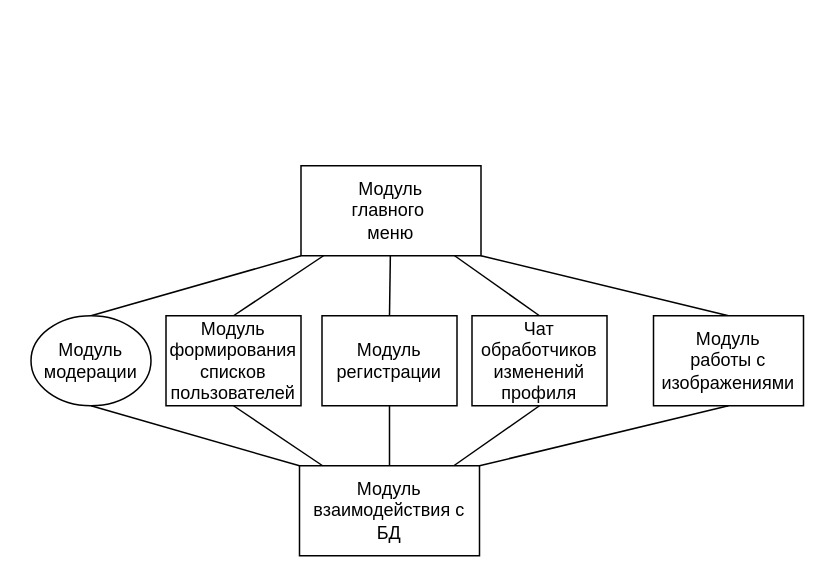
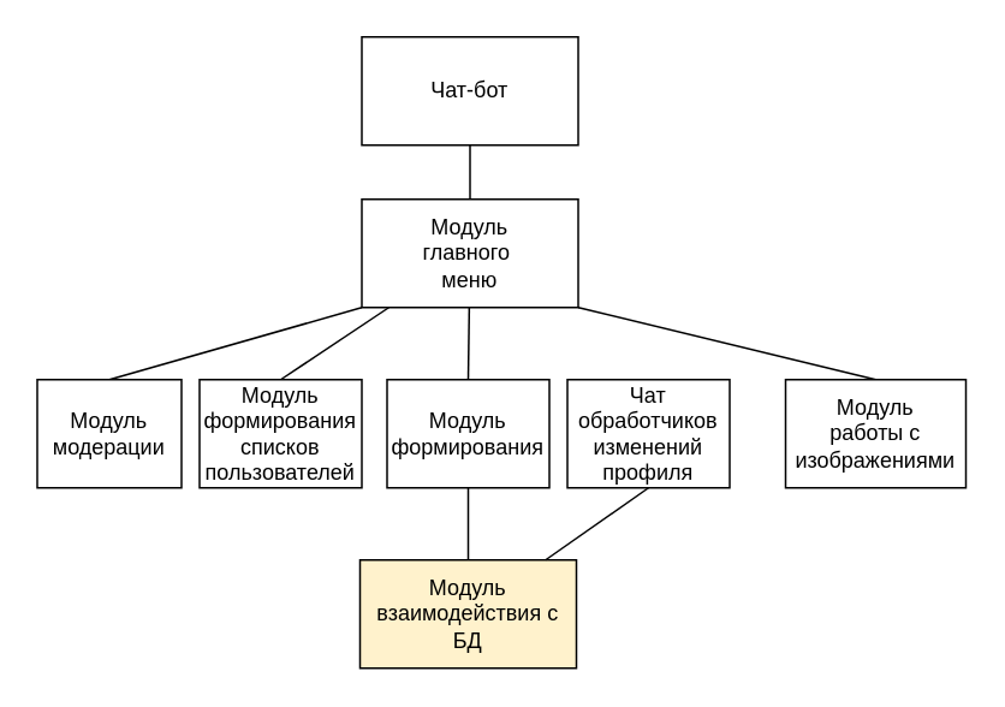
  <mxCell id="0" />
  <mxCell id="1" parent="0" />
+ <mxCell id="2" value="Чат-бот" style="rounded=0;whiteSpace=wrap;html=1;" parent="1" vertex="1"><mxGeometry x="200" y="20" width="120" height="60" as="geometry" /></mxCell>
+ <mxCell id="3" style="edgeStyle=none;rounded=0;orthogonalLoop=1;jettySize=auto;html=1;exitX=0.5;exitY=0;exitDx=0;exitDy=0;entryX=0.5;entryY=1;entryDx=0;entryDy=0;endArrow=none;endFill=0;" parent="1" source="4" target="2" edge="1"><mxGeometry relative="1" as="geometry" /></mxCell>
  <mxCell id="4" value="&lt;span style=&quot;background-color: rgb(255 , 255 , 255)&quot;&gt;Модуль&lt;br&gt;главного&amp;nbsp;&lt;br&gt;меню&lt;/span&gt;" style="rounded=0;whiteSpace=wrap;html=1;" parent="1" vertex="1"><mxGeometry x="200" y="110" width="120" height="60" as="geometry" /></mxCell>
- <mxCell id="5" value="Модуль взаимодействия с БД" style="rounded=0;whiteSpace=wrap;html=1;" parent="1" vertex="1"><mxGeometry x="199" y="310" width="120" height="60" as="geometry" /></mxCell>
- <mxCell id="6" style="edgeStyle=none;rounded=0;orthogonalLoop=1;jettySize=auto;html=1;exitX=0.5;exitY=1;exitDx=0;exitDy=0;endArrow=none;endFill=0;entryX=1;entryY=0;entryDx=0;entryDy=0;" parent="1" source="8" target="5" edge="1"><mxGeometry relative="1" as="geometry"><mxPoint x="260" y="280" as="targetPoint" /></mxGeometry></mxCell>
+ <mxCell id="5" value="Модуль взаимодействия с БД" style="rounded=0;whiteSpace=wrap;html=1;fillColor=#fff2cc;" parent="1" vertex="1"><mxGeometry x="199" y="310" width="120" height="60" as="geometry" /></mxCell>
  <mxCell id="7" style="edgeStyle=none;rounded=0;orthogonalLoop=1;jettySize=auto;html=1;exitX=0.5;exitY=0;exitDx=0;exitDy=0;endArrow=none;endFill=0;" parent="1" source="8" edge="1"><mxGeometry relative="1" as="geometry"><mxPoint x="320" y="170" as="targetPoint" /></mxGeometry></mxCell>
  <mxCell id="8" value="Модуль &lt;br&gt;работы с изображениями" style="rounded=0;whiteSpace=wrap;html=1;" parent="1" vertex="1"><mxGeometry x="435" y="210" width="100" height="60" as="geometry" /></mxCell>
  <mxCell id="9" style="edgeStyle=none;rounded=0;orthogonalLoop=1;jettySize=auto;html=1;exitX=0.5;exitY=1;exitDx=0;exitDy=0;endArrow=none;endFill=0;" parent="1" source="11" target="5" edge="1"><mxGeometry relative="1" as="geometry"><mxPoint x="230" y="270" as="targetPoint" /></mxGeometry></mxCell>
- <mxCell id="10" style="edgeStyle=none;rounded=0;orthogonalLoop=1;jettySize=auto;html=1;exitX=0.5;exitY=0;exitDx=0;exitDy=0;endArrow=none;endFill=0;" parent="1" source="11" target="4" edge="1"><mxGeometry relative="1" as="geometry"><mxPoint x="260" y="170" as="targetPoint" /></mxGeometry></mxCell>
  <mxCell id="11" value="Чат обработчиков изменений &lt;br&gt;профиля" style="rounded=0;whiteSpace=wrap;html=1;" parent="1" vertex="1"><mxGeometry x="314" y="210" width="90" height="60" as="geometry" /></mxCell>
  <mxCell id="12" style="edgeStyle=none;rounded=0;orthogonalLoop=1;jettySize=auto;html=1;exitX=0.5;exitY=1;exitDx=0;exitDy=0;endArrow=none;endFill=0;" parent="1" source="14" target="5" edge="1"><mxGeometry relative="1" as="geometry"><mxPoint x="229" y="280" as="targetPoint" /></mxGeometry></mxCell>
  <mxCell id="13" style="edgeStyle=none;rounded=0;orthogonalLoop=1;jettySize=auto;html=1;exitX=0.5;exitY=0;exitDx=0;exitDy=0;endArrow=none;endFill=0;" parent="1" source="14" target="4" edge="1"><mxGeometry relative="1" as="geometry"><mxPoint x="260" y="170" as="targetPoint" /></mxGeometry></mxCell>
- <mxCell id="14" value="Модуль&lt;br&gt;регистрации" style="rounded=0;whiteSpace=wrap;html=1;" parent="1" vertex="1"><mxGeometry x="214" y="210" width="90" height="60" as="geometry" /></mxCell>
- <mxCell id="15" style="edgeStyle=none;rounded=0;orthogonalLoop=1;jettySize=auto;html=1;exitX=0.5;exitY=1;exitDx=0;exitDy=0;endArrow=none;endFill=0;" parent="1" source="17" target="5" edge="1"><mxGeometry relative="1" as="geometry"><mxPoint x="220" y="290" as="targetPoint" /></mxGeometry></mxCell>
+ <mxCell id="14" value="Модуль&lt;br&gt;формирования" style="rounded=0;whiteSpace=wrap;html=1;" parent="1" vertex="1"><mxGeometry x="214" y="210" width="90" height="60" as="geometry" /></mxCell>
  <mxCell id="16" style="edgeStyle=none;rounded=0;orthogonalLoop=1;jettySize=auto;html=1;exitX=0.5;exitY=0;exitDx=0;exitDy=0;endArrow=none;endFill=0;" parent="1" source="17" target="4" edge="1"><mxGeometry relative="1" as="geometry"><mxPoint x="260" y="170" as="targetPoint" /></mxGeometry></mxCell>
  <mxCell id="17" value="Модуль формирования списков пользователей" style="rounded=0;whiteSpace=wrap;html=1;" parent="1" vertex="1"><mxGeometry x="110" y="210" width="90" height="60" as="geometry" /></mxCell>
- <mxCell id="18" style="edgeStyle=none;rounded=0;orthogonalLoop=1;jettySize=auto;html=1;exitX=0.5;exitY=1;exitDx=0;exitDy=0;endArrow=none;endFill=0;entryX=0;entryY=0;entryDx=0;entryDy=0;" parent="1" source="20" target="5" edge="1"><mxGeometry relative="1" as="geometry" /></mxCell>
  <mxCell id="19" style="edgeStyle=none;rounded=0;orthogonalLoop=1;jettySize=auto;html=1;exitX=0.5;exitY=0;exitDx=0;exitDy=0;endArrow=none;endFill=0;" parent="1" source="20" edge="1"><mxGeometry relative="1" as="geometry"><mxPoint x="200" y="170" as="targetPoint" /></mxGeometry></mxCell>
- <mxCell id="20" value="Модуль&lt;br&gt;модерации" style="ellipse;whiteSpace=wrap;html=1;" parent="1" vertex="1"><mxGeometry x="20" y="210" width="80" height="60" as="geometry" /></mxCell>
+ <mxCell id="20" value="Модуль&lt;br&gt;модерации" style="rounded=0;whiteSpace=wrap;html=1;" parent="1" vertex="1"><mxGeometry x="20" y="210" width="80" height="60" as="geometry" /></mxCell>
